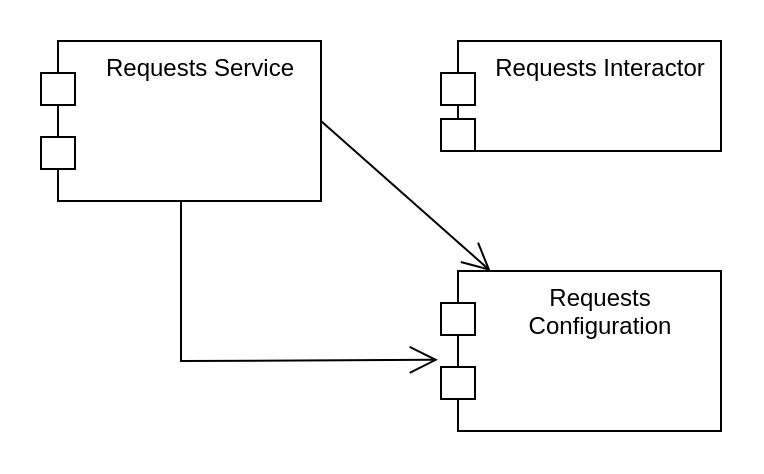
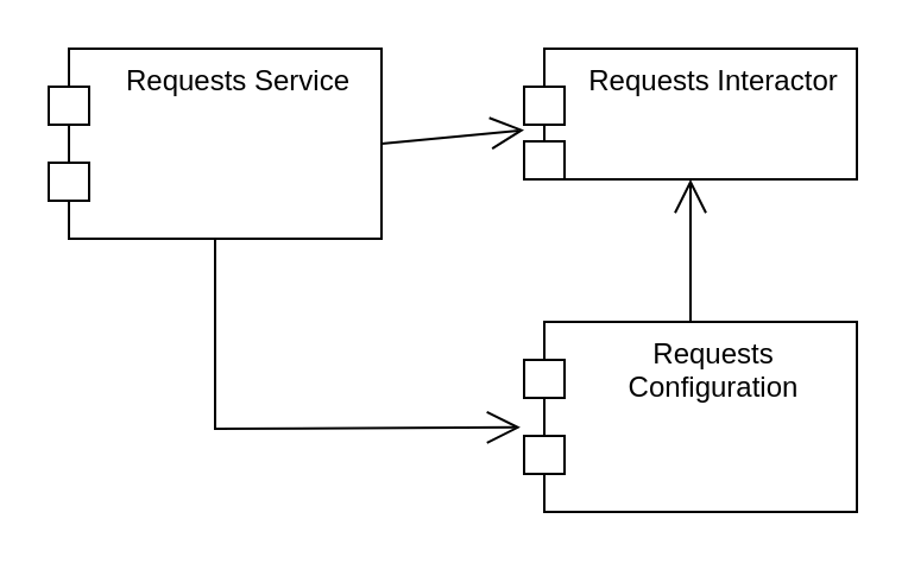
  <mxCell id="0" />
  <mxCell id="1" parent="0" />
  <mxCell id="2" value="Requests Interactor" style="shape=module;align=left;spacingLeft=20;align=center;verticalAlign=top;jettyWidth=17;jettyHeight=16;" vertex="1" parent="1"><mxGeometry x="220" y="20" width="140" height="55" as="geometry" /></mxCell>
  <mxCell id="3" value="Requests Service" style="shape=module;align=left;spacingLeft=20;align=center;verticalAlign=top;jettyWidth=17;jettyHeight=16;" vertex="1" parent="1"><mxGeometry x="20" y="20" width="140" height="80" as="geometry" /></mxCell>
  <mxCell id="4" value="Requests &#10;Configuration" style="shape=module;align=left;spacingLeft=20;align=center;verticalAlign=top;jettyWidth=17;jettyHeight=16;" vertex="1" parent="1"><mxGeometry x="220" y="135" width="140" height="80" as="geometry" /></mxCell>
- <mxCell id="6" value="" style="endArrow=open;endFill=1;endSize=12;html=1;rounded=0;exitX=1;exitY=0.5;exitDx=0;exitDy=0;" edge="1" parent="1" source="3" target="4"><mxGeometry width="160" relative="1" as="geometry"><mxPoint x="370" y="40" as="sourcePoint" /><mxPoint x="530" y="40" as="targetPoint" /></mxGeometry></mxCell>
+ <mxCell id="5" value="" style="endArrow=open;endFill=1;endSize=12;html=1;rounded=0;exitX=0.5;exitY=0;exitDx=0;exitDy=0;entryX=0.5;entryY=1;entryDx=0;entryDy=0;" edge="1" parent="1" source="4" target="2"><mxGeometry width="160" relative="1" as="geometry"><mxPoint x="370" y="40" as="sourcePoint" /><mxPoint x="530" y="40" as="targetPoint" /></mxGeometry></mxCell>
+ <mxCell id="6" value="" style="endArrow=open;endFill=1;endSize=12;html=1;rounded=0;exitX=1;exitY=0.5;exitDx=0;exitDy=0;" edge="1" parent="1" source="3" target="2"><mxGeometry width="160" relative="1" as="geometry"><mxPoint x="370" y="40" as="sourcePoint" /><mxPoint x="530" y="40" as="targetPoint" /></mxGeometry></mxCell>
  <mxCell id="7" value="" style="endArrow=open;endFill=1;endSize=12;html=1;rounded=0;entryX=-0.011;entryY=0.555;entryDx=0;entryDy=0;entryPerimeter=0;" edge="1" parent="1" target="4"><mxGeometry width="160" relative="1" as="geometry"><mxPoint x="90" y="100" as="sourcePoint" /><mxPoint x="530" y="110" as="targetPoint" /><Array as="points"><mxPoint x="90" y="180" /></Array></mxGeometry></mxCell>
